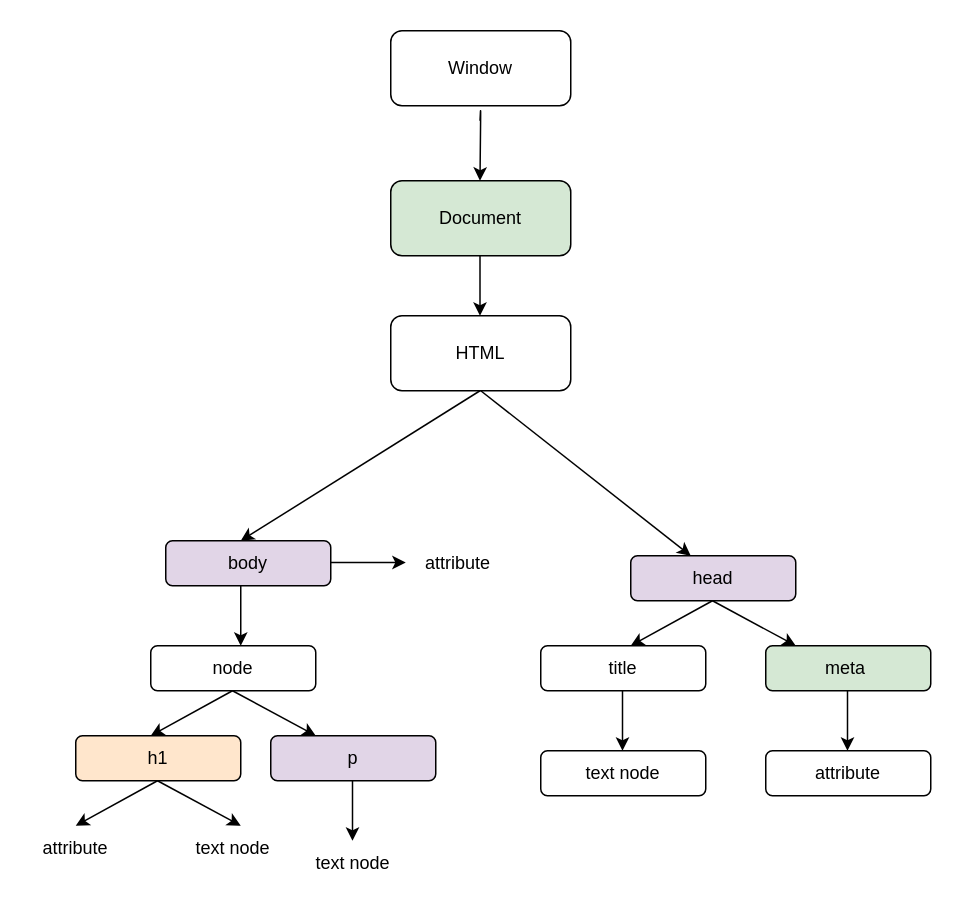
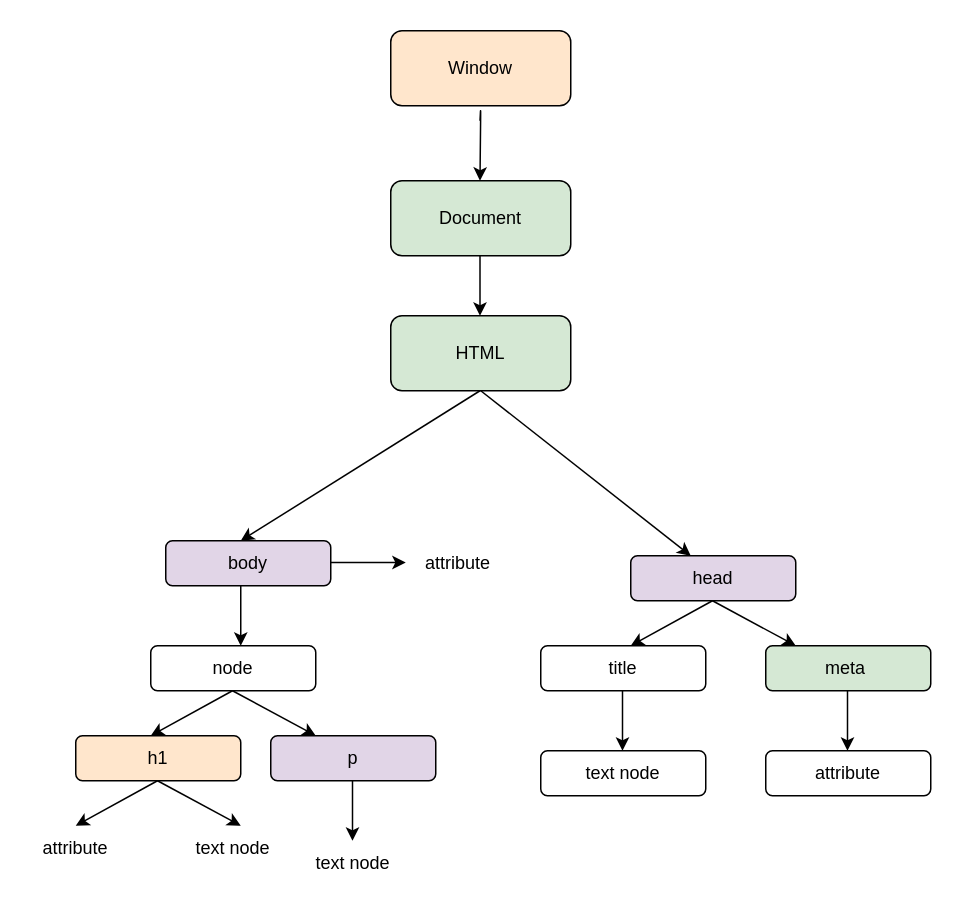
  <mxCell id="0" />
  <mxCell id="1" parent="0" />
- <mxCell id="2" value="Window" style="rounded=1;whiteSpace=wrap;html=1;" parent="1" vertex="1"><mxGeometry x="260" y="20" width="120" height="50" as="geometry" /></mxCell>
+ <mxCell id="2" value="Window" style="rounded=1;whiteSpace=wrap;html=1;fillColor=#ffe6cc;" parent="1" vertex="1"><mxGeometry x="260" y="20" width="120" height="50" as="geometry" /></mxCell>
  <mxCell id="3" value="" style="endArrow=classic;html=1;" parent="1" edge="1"><mxGeometry width="50" height="50" relative="1" as="geometry"><mxPoint x="319.5" y="80" as="sourcePoint" /><mxPoint x="319.5" y="120" as="targetPoint" /><Array as="points"><mxPoint x="320" y="70" /><mxPoint x="319.5" y="120" /></Array></mxGeometry></mxCell>
  <mxCell id="4" value="Document" style="rounded=1;whiteSpace=wrap;html=1;fillColor=#d5e8d4;" parent="1" vertex="1"><mxGeometry x="260" y="120" width="120" height="50" as="geometry" /></mxCell>
  <mxCell id="5" value="" style="endArrow=classic;html=1;" parent="1" edge="1"><mxGeometry width="50" height="50" relative="1" as="geometry"><mxPoint x="319.5" y="170" as="sourcePoint" /><mxPoint x="319.5" y="210" as="targetPoint" /><Array as="points"><mxPoint x="319.5" y="210" /></Array></mxGeometry></mxCell>
- <mxCell id="6" value="HTML" style="rounded=1;whiteSpace=wrap;html=1;" parent="1" vertex="1"><mxGeometry x="260" y="210" width="120" height="50" as="geometry" /></mxCell>
+ <mxCell id="6" value="HTML" style="rounded=1;whiteSpace=wrap;html=1;fillColor=#d5e8d4;" parent="1" vertex="1"><mxGeometry x="260" y="210" width="120" height="50" as="geometry" /></mxCell>
  <mxCell id="7" value="" style="endArrow=classic;html=1;" parent="1" edge="1"><mxGeometry width="50" height="50" relative="1" as="geometry"><mxPoint x="319.5" y="260" as="sourcePoint" /><mxPoint x="160" y="360" as="targetPoint" /><Array as="points" /></mxGeometry></mxCell>
  <mxCell id="8" value="" style="endArrow=classic;html=1;" parent="1" edge="1"><mxGeometry width="50" height="50" relative="1" as="geometry"><mxPoint x="320" y="260" as="sourcePoint" /><mxPoint x="460" y="370" as="targetPoint" /><Array as="points" /></mxGeometry></mxCell>
  <mxCell id="9" value="" style="edgeStyle=none;html=1;" edge="1" parent="1"><mxGeometry relative="1" as="geometry"><mxPoint x="220" y="374.5" as="sourcePoint" /><mxPoint x="270" y="374.5" as="targetPoint" /></mxGeometry></mxCell>
  <mxCell id="10" value="body" style="rounded=1;whiteSpace=wrap;html=1;fillColor=#e1d5e7;" parent="1" vertex="1"><mxGeometry x="110" y="360" width="110" height="30" as="geometry" /></mxCell>
  <mxCell id="11" value="head" style="rounded=1;whiteSpace=wrap;html=1;fillColor=#e1d5e7;" parent="1" vertex="1"><mxGeometry x="420" y="370" width="110" height="30" as="geometry" /></mxCell>
  <mxCell id="12" value="" style="endArrow=classic;html=1;" parent="1" edge="1"><mxGeometry width="50" height="50" relative="1" as="geometry"><mxPoint x="474.5" y="400" as="sourcePoint" /><mxPoint x="420" y="430" as="targetPoint" /><Array as="points" /></mxGeometry></mxCell>
  <mxCell id="13" value="" style="endArrow=classic;html=1;" parent="1" edge="1"><mxGeometry width="50" height="50" relative="1" as="geometry"><mxPoint x="474.5" y="400" as="sourcePoint" /><mxPoint x="530" y="430" as="targetPoint" /><Array as="points" /></mxGeometry></mxCell>
  <mxCell id="14" value="title&lt;span style=&quot;font-family: monospace; font-size: 0px; text-align: start; text-wrap-mode: nowrap;&quot;&gt;%3CmxGraphModel%3E%3Croot%3E%3CmxCell%20id%3D%220%22%2F%3E%3CmxCell%20id%3D%221%22%20parent%3D%220%22%2F%3E%3CmxCell%20id%3D%222%22%20value%3D%22head%22%20style%3D%22rounded%3D1%3BwhiteSpace%3Dwrap%3Bhtml%3D1%3B%22%20vertex%3D%221%22%20parent%3D%221%22%3E%3CmxGeometry%20x%3D%22510%22%20y%3D%22390%22%20width%3D%22110%22%20height%3D%2230%22%20as%3D%22geometry%22%2F%3E%3C%2FmxCell%3E%3C%2Froot%3E%3C%2FmxGraphModel%3E&lt;/span&gt;" style="rounded=1;whiteSpace=wrap;html=1;" parent="1" vertex="1"><mxGeometry x="360" y="430" width="110" height="30" as="geometry" /></mxCell>
  <mxCell id="15" value="meta&amp;nbsp;" style="rounded=1;whiteSpace=wrap;html=1;fillColor=#d5e8d4;" parent="1" vertex="1"><mxGeometry x="510" y="430" width="110" height="30" as="geometry" /></mxCell>
  <mxCell id="16" value="" style="endArrow=classic;html=1;" edge="1" parent="1"><mxGeometry width="50" height="50" relative="1" as="geometry"><mxPoint x="414.5" y="460" as="sourcePoint" /><mxPoint x="414.5" y="500" as="targetPoint" /><Array as="points"><mxPoint x="414.5" y="500" /></Array></mxGeometry></mxCell>
  <mxCell id="17" value="" style="endArrow=classic;html=1;" edge="1" parent="1"><mxGeometry width="50" height="50" relative="1" as="geometry"><mxPoint x="564.5" y="460" as="sourcePoint" /><mxPoint x="564.5" y="500" as="targetPoint" /><Array as="points"><mxPoint x="564.5" y="500" /></Array></mxGeometry></mxCell>
  <mxCell id="18" value="text node" style="rounded=1;whiteSpace=wrap;html=1;" vertex="1" parent="1"><mxGeometry x="360" y="500" width="110" height="30" as="geometry" /></mxCell>
  <mxCell id="19" value="attribute" style="rounded=1;whiteSpace=wrap;html=1;" vertex="1" parent="1"><mxGeometry x="510" y="500" width="110" height="30" as="geometry" /></mxCell>
  <mxCell id="20" value="" style="endArrow=classic;html=1;" edge="1" parent="1"><mxGeometry width="50" height="50" relative="1" as="geometry"><mxPoint x="160" y="390" as="sourcePoint" /><mxPoint x="160" y="430" as="targetPoint" /><Array as="points"><mxPoint x="160" y="430" /></Array></mxGeometry></mxCell>
  <mxCell id="21" value="node" style="rounded=1;whiteSpace=wrap;html=1;" vertex="1" parent="1"><mxGeometry x="100" y="430" width="110" height="30" as="geometry" /></mxCell>
  <mxCell id="22" value="" style="endArrow=classic;html=1;" edge="1" parent="1"><mxGeometry width="50" height="50" relative="1" as="geometry"><mxPoint x="154.5" y="460" as="sourcePoint" /><mxPoint x="100" y="490" as="targetPoint" /><Array as="points" /></mxGeometry></mxCell>
  <mxCell id="23" value="" style="endArrow=classic;html=1;" edge="1" parent="1"><mxGeometry width="50" height="50" relative="1" as="geometry"><mxPoint x="154.5" y="460" as="sourcePoint" /><mxPoint x="210" y="490" as="targetPoint" /><Array as="points" /></mxGeometry></mxCell>
  <mxCell id="24" value="h1" style="rounded=1;whiteSpace=wrap;html=1;fillColor=#ffe6cc;" vertex="1" parent="1"><mxGeometry x="50" y="490" width="110" height="30" as="geometry" /></mxCell>
  <mxCell id="25" value="p" style="rounded=1;whiteSpace=wrap;html=1;fillColor=#e1d5e7;" vertex="1" parent="1"><mxGeometry x="180" y="490" width="110" height="30" as="geometry" /></mxCell>
  <mxCell id="26" value="attribute" style="text;html=1;align=center;verticalAlign=middle;whiteSpace=wrap;rounded=0;" vertex="1" parent="1"><mxGeometry x="275" y="360" width="60" height="30" as="geometry" /></mxCell>
  <mxCell id="27" value="" style="endArrow=classic;html=1;" edge="1" parent="1"><mxGeometry width="50" height="50" relative="1" as="geometry"><mxPoint x="104.5" y="520" as="sourcePoint" /><mxPoint x="50" y="550" as="targetPoint" /><Array as="points" /></mxGeometry></mxCell>
  <mxCell id="28" value="" style="endArrow=classic;html=1;" edge="1" parent="1"><mxGeometry width="50" height="50" relative="1" as="geometry"><mxPoint x="104.5" y="520" as="sourcePoint" /><mxPoint x="160" y="550" as="targetPoint" /><Array as="points" /></mxGeometry></mxCell>
  <mxCell id="29" value="attribute" style="text;html=1;align=center;verticalAlign=middle;whiteSpace=wrap;rounded=0;" vertex="1" parent="1"><mxGeometry x="20" y="550" width="60" height="30" as="geometry" /></mxCell>
  <mxCell id="30" value="text node" style="text;html=1;align=center;verticalAlign=middle;whiteSpace=wrap;rounded=0;" vertex="1" parent="1"><mxGeometry x="125" y="550" width="60" height="30" as="geometry" /></mxCell>
  <mxCell id="31" value="text node" style="text;html=1;align=center;verticalAlign=middle;whiteSpace=wrap;rounded=0;" vertex="1" parent="1"><mxGeometry x="205" y="560" width="60" height="30" as="geometry" /></mxCell>
  <mxCell id="32" value="" style="endArrow=classic;html=1;" edge="1" parent="1"><mxGeometry width="50" height="50" relative="1" as="geometry"><mxPoint x="234.5" y="520" as="sourcePoint" /><mxPoint x="234.5" y="560" as="targetPoint" /><Array as="points"><mxPoint x="234.5" y="560" /></Array></mxGeometry></mxCell>
